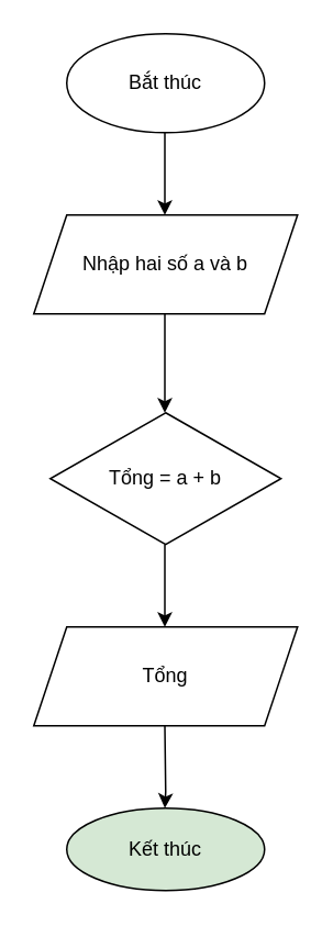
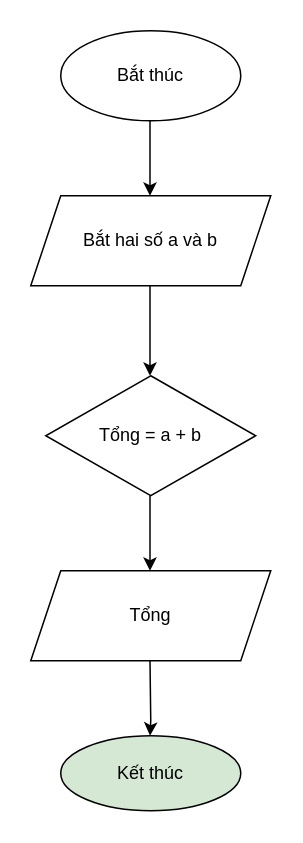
  <mxCell id="0" />
  <mxCell id="1" parent="0" />
  <mxCell id="2" value="Bắt thúc" style="ellipse;whiteSpace=wrap;html=1;" vertex="1" parent="1"><mxGeometry x="40" y="20" width="120" height="60" as="geometry" /></mxCell>
  <mxCell id="3" value="" style="endArrow=classic;html=1;rounded=0;" edge="1" parent="1"><mxGeometry width="50" height="50" relative="1" as="geometry"><mxPoint x="99.5" y="80" as="sourcePoint" /><mxPoint x="99.5" y="130" as="targetPoint" /></mxGeometry></mxCell>
- <mxCell id="4" value="Nhập hai số a và b" style="shape=parallelogram;perimeter=parallelogramPerimeter;whiteSpace=wrap;html=1;fixedSize=1;" vertex="1" parent="1"><mxGeometry x="20" y="130" width="160" height="60" as="geometry" /></mxCell>
+ <mxCell id="4" value="Bắt hai số a và b" style="shape=parallelogram;perimeter=parallelogramPerimeter;whiteSpace=wrap;html=1;fixedSize=1;" vertex="1" parent="1"><mxGeometry x="20" y="130" width="160" height="60" as="geometry" /></mxCell>
  <mxCell id="5" value="Tổng = a + b" style="rhombus;whiteSpace=wrap;html=1;" vertex="1" parent="1"><mxGeometry x="30" y="250" width="140" height="80" as="geometry" /></mxCell>
  <mxCell id="6" value="" style="endArrow=classic;html=1;rounded=0;" edge="1" parent="1"><mxGeometry width="50" height="50" relative="1" as="geometry"><mxPoint x="99.5" y="440" as="sourcePoint" /><mxPoint x="99.5" y="490" as="targetPoint" /><Array as="points"><mxPoint x="100" y="480" /></Array></mxGeometry></mxCell>
  <mxCell id="7" value="" style="endArrow=classic;html=1;rounded=0;" edge="1" parent="1"><mxGeometry width="50" height="50" relative="1" as="geometry"><mxPoint x="99.5" y="330" as="sourcePoint" /><mxPoint x="99.5" y="380" as="targetPoint" /></mxGeometry></mxCell>
  <mxCell id="8" value="" style="endArrow=classic;html=1;rounded=0;" edge="1" parent="1"><mxGeometry width="50" height="50" relative="1" as="geometry"><mxPoint x="99.5" y="190" as="sourcePoint" /><mxPoint x="99.5" y="250" as="targetPoint" /></mxGeometry></mxCell>
  <mxCell id="9" value="Tổng" style="shape=parallelogram;perimeter=parallelogramPerimeter;whiteSpace=wrap;html=1;fixedSize=1;" vertex="1" parent="1"><mxGeometry x="20" y="380" width="160" height="60" as="geometry" /></mxCell>
  <mxCell id="10" value="Kết thúc" style="ellipse;whiteSpace=wrap;html=1;fillColor=#d5e8d4;" vertex="1" parent="1"><mxGeometry x="40" y="490" width="120" height="50" as="geometry" /></mxCell>
